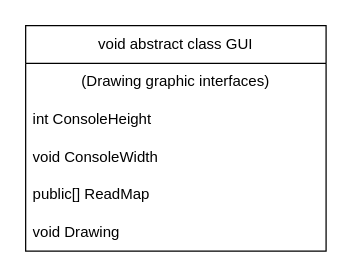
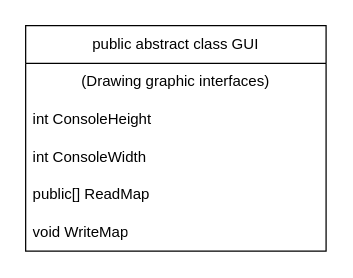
  <mxCell id="0" />
  <mxCell id="1" parent="0" />
- <mxCell id="2" value="void abstract class GUI" style="swimlane;fontStyle=0;childLayout=stackLayout;horizontal=1;startSize=30;horizontalStack=0;resizeParent=1;resizeParentMax=0;resizeLast=0;collapsible=1;marginBottom=0;whiteSpace=wrap;html=1;" vertex="1" parent="1"><mxGeometry x="20" y="20" width="240" height="180" as="geometry"><mxRectangle x="40" y="40" width="170" height="30" as="alternateBounds" /></mxGeometry></mxCell>
+ <mxCell id="2" value="public abstract class GUI" style="swimlane;fontStyle=0;childLayout=stackLayout;horizontal=1;startSize=30;horizontalStack=0;resizeParent=1;resizeParentMax=0;resizeLast=0;collapsible=1;marginBottom=0;whiteSpace=wrap;html=1;" vertex="1" parent="1"><mxGeometry x="20" y="20" width="240" height="180" as="geometry"><mxRectangle x="40" y="40" width="170" height="30" as="alternateBounds" /></mxGeometry></mxCell>
  <mxCell id="3" value="(Drawing graphic interfaces)" style="text;html=1;strokeColor=none;fillColor=none;align=center;verticalAlign=middle;whiteSpace=wrap;rounded=0;" vertex="1" parent="2"><mxGeometry y="30" width="240" height="30" as="geometry" /></mxCell>
  <mxCell id="4" value="int ConsoleHeight" style="text;strokeColor=none;fillColor=none;align=left;verticalAlign=middle;spacingLeft=4;spacingRight=4;overflow=hidden;points=[[0,0.5],[1,0.5]];portConstraint=eastwest;rotatable=0;whiteSpace=wrap;html=1;" vertex="1" parent="2"><mxGeometry y="60" width="240" height="30" as="geometry" /></mxCell>
- <mxCell id="5" value="void ConsoleWidth" style="text;strokeColor=none;fillColor=none;align=left;verticalAlign=middle;spacingLeft=4;spacingRight=4;overflow=hidden;points=[[0,0.5],[1,0.5]];portConstraint=eastwest;rotatable=0;whiteSpace=wrap;html=1;" vertex="1" parent="2"><mxGeometry y="90" width="240" height="30" as="geometry" /></mxCell>
+ <mxCell id="5" value="int ConsoleWidth" style="text;strokeColor=none;fillColor=none;align=left;verticalAlign=middle;spacingLeft=4;spacingRight=4;overflow=hidden;points=[[0,0.5],[1,0.5]];portConstraint=eastwest;rotatable=0;whiteSpace=wrap;html=1;" vertex="1" parent="2"><mxGeometry y="90" width="240" height="30" as="geometry" /></mxCell>
  <mxCell id="6" value="public[] ReadMap" style="text;strokeColor=none;fillColor=none;align=left;verticalAlign=middle;spacingLeft=4;spacingRight=4;overflow=hidden;points=[[0,0.5],[1,0.5]];portConstraint=eastwest;rotatable=0;whiteSpace=wrap;html=1;" vertex="1" parent="2"><mxGeometry y="120" width="240" height="30" as="geometry" /></mxCell>
- <mxCell id="7" value="void Drawing" style="text;strokeColor=none;fillColor=none;align=left;verticalAlign=middle;spacingLeft=4;spacingRight=4;overflow=hidden;points=[[0,0.5],[1,0.5]];portConstraint=eastwest;rotatable=0;whiteSpace=wrap;html=1;" vertex="1" parent="2"><mxGeometry y="150" width="240" height="30" as="geometry" /></mxCell>
+ <mxCell id="7" value="void WriteMap" style="text;strokeColor=none;fillColor=none;align=left;verticalAlign=middle;spacingLeft=4;spacingRight=4;overflow=hidden;points=[[0,0.5],[1,0.5]];portConstraint=eastwest;rotatable=0;whiteSpace=wrap;html=1;" vertex="1" parent="2"><mxGeometry y="150" width="240" height="30" as="geometry" /></mxCell>
